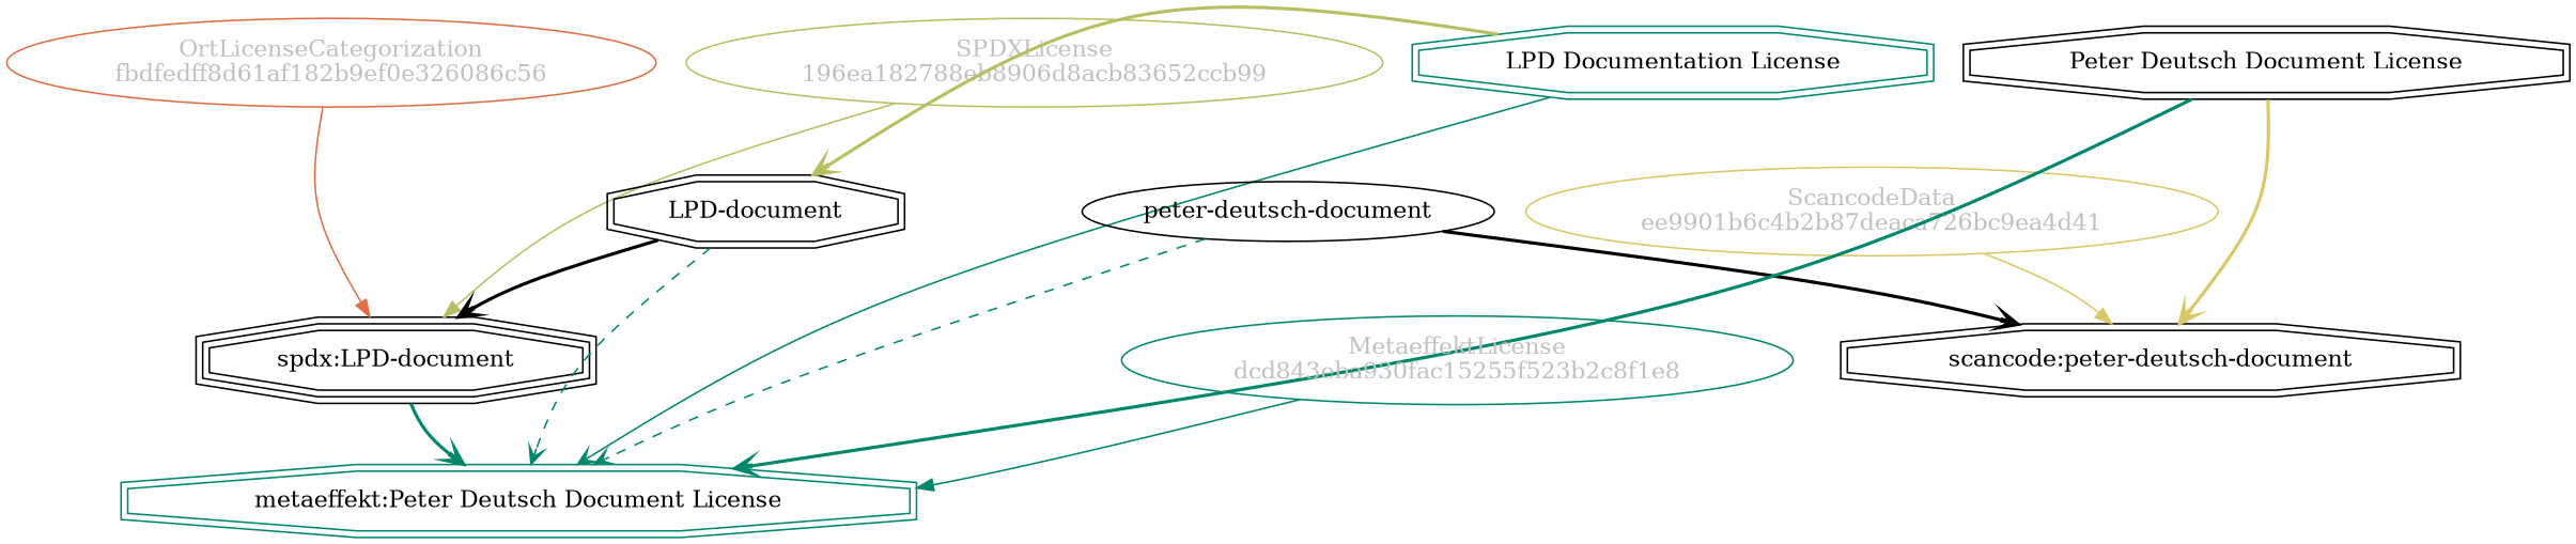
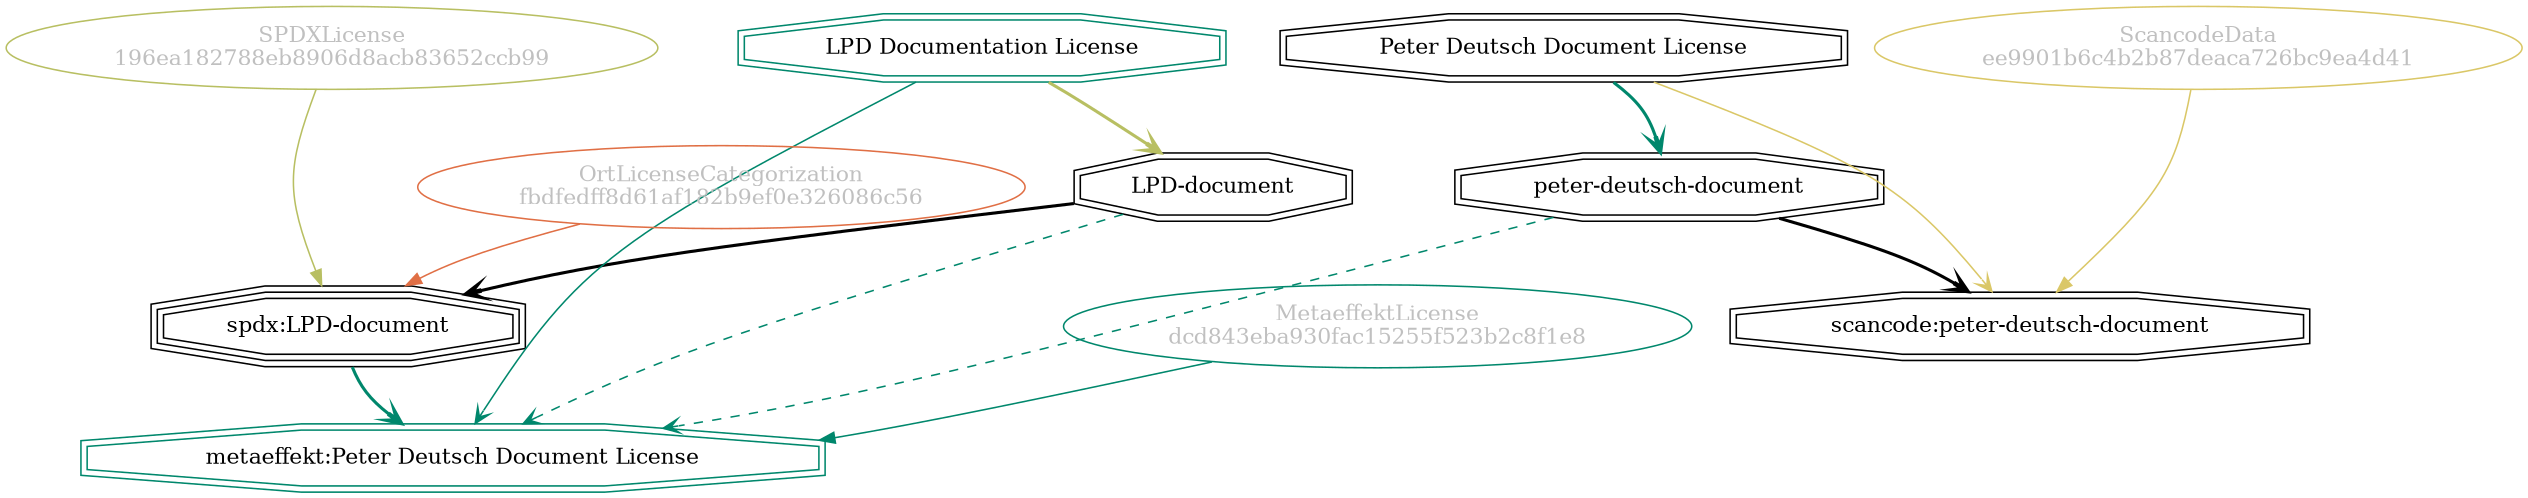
  strict digraph {
    splines=curved
    node [shape=doubleoctagon]
    edge [color="#00876c" weight=0.5 arrowhead=vee style=bold]
    n1 [color="#b8bf62" fillcolor="beige;1" fontcolor=gray label="SPDXLicense\n196ea182788eb8906d8acb83652ccb99" shape=ellipse]
    n2 [label="spdx:LPD-document" shape=tripleoctagon]
    n3 [color="#00876c" label="metaeffekt:Peter Deutsch Document License"]
    n4 [label="LPD-document"]
    n5 [color="#00876c" label="LPD Documentation License"]
    n6 [color="#dac767" fillcolor="beige;1" fontcolor=gray label="ScancodeData\nee9901b6c4b2b87deaca726bc9ea4d41" shape=ellipse]
    n7 [label="scancode:peter-deutsch-document"]
-   n8 [label="peter-deutsch-document" shape=ellipse]
+   n8 [label="peter-deutsch-document"]
    n9 [label="Peter Deutsch Document License"]
    n10 [color="#e06f45" fillcolor="beige;1" fontcolor=gray label="OrtLicenseCategorization\nfbdfedff8d61af182b9ef0e326086c56" shape=ellipse]
    n11 [color="#00876c" fillcolor="beige;1" fontcolor=gray label="MetaeffektLicense\ndcd843eba930fac15255f523b2c8f1e8" shape=ellipse]
    n1 -> n2 [color="#b8bf62" arrowhead="" style=""]
    n2 -> n3 [weight=0.7]
    n4 -> n2 [weight=0.7 color=""]
    n4 -> n3 [style=dashed]
    n5 -> n3 [style=solid]
    n5 -> n4 [color="#b8bf62" weight=0.7]
    n6 -> n7 [color="#dac767" arrowhead="" style=""]
    n8 -> n3 [style=dashed]
    n8 -> n7 [weight=0.7 color=""]
-   n9 -> n3 [weight=0.7]
-   n9 -> n7 [color="#dac767" weight=0.7]
+   n9 -> n8 [weight=0.7]
+   n9 -> n7 [color="#dac767" style=solid weight=0.7]
    n10 -> n2 [color="#e06f45" arrowhead="" style=""]
    n11 -> n3 [arrowhead="" style=""]
  }
